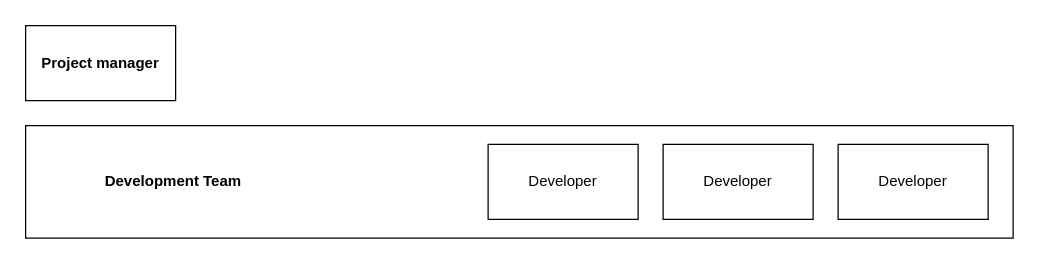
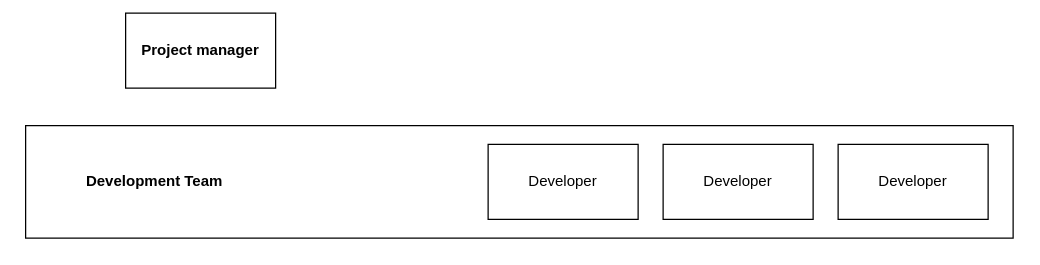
  <mxCell id="0" />
  <mxCell id="1" parent="0" />
  <mxCell id="2" value="" style="rounded=0;whiteSpace=wrap;html=1;" vertex="1" parent="1"><mxGeometry x="20" y="100" width="790" height="90" as="geometry" /></mxCell>
  <mxCell id="3" value="Developer" style="whiteSpace=wrap;html=1;" vertex="1" parent="1"><mxGeometry x="530" y="115" width="120" height="60" as="geometry" /></mxCell>
  <mxCell id="4" value="Developer" style="rounded=0;whiteSpace=wrap;html=1;" vertex="1" parent="1"><mxGeometry x="390" y="115" width="120" height="60" as="geometry" /></mxCell>
  <mxCell id="5" value="Developer" style="rounded=0;whiteSpace=wrap;html=1;" vertex="1" parent="1"><mxGeometry x="670" y="115" width="120" height="60" as="geometry" /></mxCell>
- <mxCell id="6" value="Development Team&amp;nbsp;" style="text;html=1;strokeColor=none;fillColor=none;align=center;verticalAlign=middle;whiteSpace=wrap;rounded=0;fontStyle=1" vertex="1" parent="1"><mxGeometry x="65" y="130" width="150" height="30" as="geometry" /></mxCell>
- <mxCell id="7" value="Project manager" style="rounded=0;whiteSpace=wrap;html=1;fontStyle=1" vertex="1" parent="1"><mxGeometry x="20" y="20" width="120" height="60" as="geometry" /></mxCell>
+ <mxCell id="6" value="Development Team&amp;nbsp;" style="text;html=1;strokeColor=none;fillColor=none;align=center;verticalAlign=middle;whiteSpace=wrap;rounded=0;fontStyle=1" vertex="1" parent="1"><mxGeometry x="50" y="130" width="150" height="30" as="geometry" /></mxCell>
+ <mxCell id="7" value="Project manager" style="rounded=0;whiteSpace=wrap;html=1;fontStyle=1" vertex="1" parent="1"><mxGeometry x="100" y="10" width="120" height="60" as="geometry" /></mxCell>
